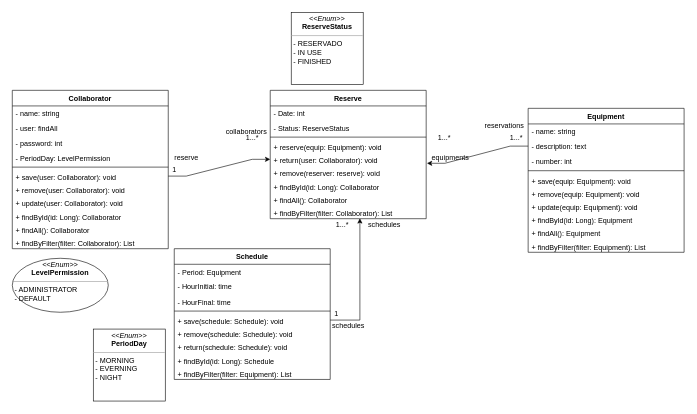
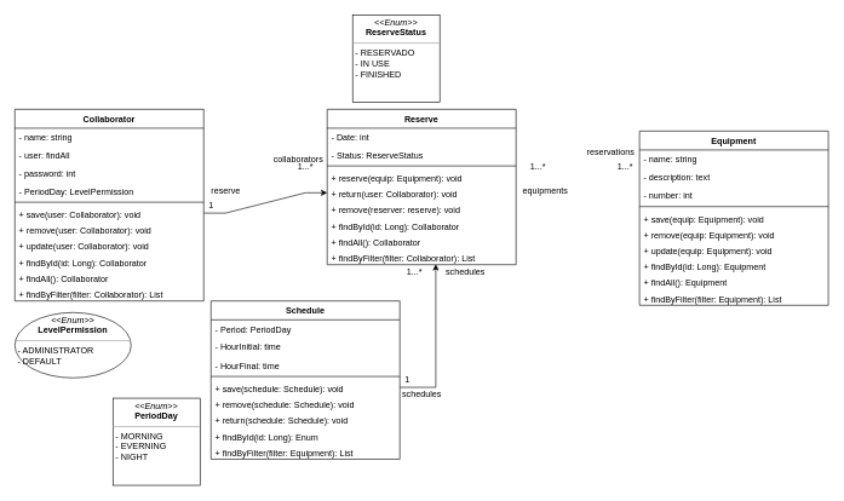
  <mxCell id="0" />
  <mxCell id="1" parent="0" />
  <mxCell id="2" value="Equipment" style="swimlane;fontStyle=1;align=center;verticalAlign=top;childLayout=stackLayout;horizontal=1;startSize=26;horizontalStack=0;resizeParent=1;resizeParentMax=0;resizeLast=0;collapsible=1;marginBottom=0;" parent="1" vertex="1"><mxGeometry x="880" y="180" width="260" height="240" as="geometry" /></mxCell>
  <mxCell id="3" value="- name: string" style="text;strokeColor=none;fillColor=none;align=left;verticalAlign=top;spacingLeft=4;spacingRight=4;overflow=hidden;rotatable=0;points=[[0,0.5],[1,0.5]];portConstraint=eastwest;" parent="2" vertex="1"><mxGeometry y="26" width="260" height="24" as="geometry" /></mxCell>
  <mxCell id="4" value="- description: text" style="text;strokeColor=none;fillColor=none;align=left;verticalAlign=top;spacingLeft=4;spacingRight=4;overflow=hidden;rotatable=0;points=[[0,0.5],[1,0.5]];portConstraint=eastwest;" parent="2" vertex="1"><mxGeometry y="50" width="260" height="26" as="geometry" /></mxCell>
  <mxCell id="5" value="- number: int" style="text;strokeColor=none;fillColor=none;align=left;verticalAlign=top;spacingLeft=4;spacingRight=4;overflow=hidden;rotatable=0;points=[[0,0.5],[1,0.5]];portConstraint=eastwest;" parent="2" vertex="1"><mxGeometry y="76" width="260" height="24" as="geometry" /></mxCell>
  <mxCell id="6" value="" style="line;strokeWidth=1;fillColor=none;align=left;verticalAlign=middle;spacingTop=-1;spacingLeft=3;spacingRight=3;rotatable=0;labelPosition=right;points=[];portConstraint=eastwest;" parent="2" vertex="1"><mxGeometry y="100" width="260" height="8" as="geometry" /></mxCell>
  <mxCell id="7" value="+ save(equip: Equipment): void" style="text;strokeColor=none;fillColor=none;align=left;verticalAlign=top;spacingLeft=4;spacingRight=4;overflow=hidden;rotatable=0;points=[[0,0.5],[1,0.5]];portConstraint=eastwest;" parent="2" vertex="1"><mxGeometry y="108" width="260" height="22" as="geometry" /></mxCell>
  <mxCell id="8" value="+ remove(equip: Equipment): void" style="text;strokeColor=none;fillColor=none;align=left;verticalAlign=top;spacingLeft=4;spacingRight=4;overflow=hidden;rotatable=0;points=[[0,0.5],[1,0.5]];portConstraint=eastwest;" parent="2" vertex="1"><mxGeometry y="130" width="260" height="22" as="geometry" /></mxCell>
  <mxCell id="9" value="+ update(equip: Equipment): void" style="text;strokeColor=none;fillColor=none;align=left;verticalAlign=top;spacingLeft=4;spacingRight=4;overflow=hidden;rotatable=0;points=[[0,0.5],[1,0.5]];portConstraint=eastwest;" parent="2" vertex="1"><mxGeometry y="152" width="260" height="22" as="geometry" /></mxCell>
  <mxCell id="10" value="+ findById(id: Long): Equipment" style="text;strokeColor=none;fillColor=none;align=left;verticalAlign=top;spacingLeft=4;spacingRight=4;overflow=hidden;rotatable=0;points=[[0,0.5],[1,0.5]];portConstraint=eastwest;" parent="2" vertex="1"><mxGeometry y="174" width="260" height="22" as="geometry" /></mxCell>
  <mxCell id="11" value="+ findAll(): Equipment" style="text;strokeColor=none;fillColor=none;align=left;verticalAlign=top;spacingLeft=4;spacingRight=4;overflow=hidden;rotatable=0;points=[[0,0.5],[1,0.5]];portConstraint=eastwest;" parent="2" vertex="1"><mxGeometry y="196" width="260" height="22" as="geometry" /></mxCell>
  <mxCell id="12" value="+ findByFilter(filter: Equipment): List" style="text;strokeColor=none;fillColor=none;align=left;verticalAlign=top;spacingLeft=4;spacingRight=4;overflow=hidden;rotatable=0;points=[[0,0.5],[1,0.5]];portConstraint=eastwest;" parent="2" vertex="1"><mxGeometry y="218" width="260" height="22" as="geometry" /></mxCell>
  <mxCell id="13" value="Collaborator" style="swimlane;fontStyle=1;align=center;verticalAlign=top;childLayout=stackLayout;horizontal=1;startSize=26;horizontalStack=0;resizeParent=1;resizeParentMax=0;resizeLast=0;collapsible=1;marginBottom=0;" parent="1" vertex="1"><mxGeometry x="20" y="150" width="260" height="264" as="geometry" /></mxCell>
  <mxCell id="14" value="- name: string" style="text;strokeColor=none;fillColor=none;align=left;verticalAlign=top;spacingLeft=4;spacingRight=4;overflow=hidden;rotatable=0;points=[[0,0.5],[1,0.5]];portConstraint=eastwest;" parent="13" vertex="1"><mxGeometry y="26" width="260" height="24" as="geometry" /></mxCell>
  <mxCell id="15" value="- user: findAll" style="text;strokeColor=none;fillColor=none;align=left;verticalAlign=top;spacingLeft=4;spacingRight=4;overflow=hidden;rotatable=0;points=[[0,0.5],[1,0.5]];portConstraint=eastwest;" parent="13" vertex="1"><mxGeometry y="50" width="260" height="26" as="geometry" /></mxCell>
  <mxCell id="16" value="- password: int" style="text;strokeColor=none;fillColor=none;align=left;verticalAlign=top;spacingLeft=4;spacingRight=4;overflow=hidden;rotatable=0;points=[[0,0.5],[1,0.5]];portConstraint=eastwest;" parent="13" vertex="1"><mxGeometry y="76" width="260" height="24" as="geometry" /></mxCell>
  <mxCell id="17" value="- PeriodDay: LevelPermission" style="text;strokeColor=none;fillColor=none;align=left;verticalAlign=top;spacingLeft=4;spacingRight=4;overflow=hidden;rotatable=0;points=[[0,0.5],[1,0.5]];portConstraint=eastwest;" parent="13" vertex="1"><mxGeometry y="100" width="260" height="24" as="geometry" /></mxCell>
  <mxCell id="18" value="" style="line;strokeWidth=1;fillColor=none;align=left;verticalAlign=middle;spacingTop=-1;spacingLeft=3;spacingRight=3;rotatable=0;labelPosition=right;points=[];portConstraint=eastwest;" parent="13" vertex="1"><mxGeometry y="124" width="260" height="8" as="geometry" /></mxCell>
  <mxCell id="19" value="+ save(user: Collaborator): void" style="text;strokeColor=none;fillColor=none;align=left;verticalAlign=top;spacingLeft=4;spacingRight=4;overflow=hidden;rotatable=0;points=[[0,0.5],[1,0.5]];portConstraint=eastwest;" parent="13" vertex="1"><mxGeometry y="132" width="260" height="22" as="geometry" /></mxCell>
  <mxCell id="20" value="+ remove(user: Collaborator): void" style="text;strokeColor=none;fillColor=none;align=left;verticalAlign=top;spacingLeft=4;spacingRight=4;overflow=hidden;rotatable=0;points=[[0,0.5],[1,0.5]];portConstraint=eastwest;" parent="13" vertex="1"><mxGeometry y="154" width="260" height="22" as="geometry" /></mxCell>
  <mxCell id="21" value="+ update(user: Collaborator): void" style="text;strokeColor=none;fillColor=none;align=left;verticalAlign=top;spacingLeft=4;spacingRight=4;overflow=hidden;rotatable=0;points=[[0,0.5],[1,0.5]];portConstraint=eastwest;" parent="13" vertex="1"><mxGeometry y="176" width="260" height="22" as="geometry" /></mxCell>
  <mxCell id="22" value="+ findById(id: Long): Collaborator" style="text;strokeColor=none;fillColor=none;align=left;verticalAlign=top;spacingLeft=4;spacingRight=4;overflow=hidden;rotatable=0;points=[[0,0.5],[1,0.5]];portConstraint=eastwest;" parent="13" vertex="1"><mxGeometry y="198" width="260" height="22" as="geometry" /></mxCell>
  <mxCell id="23" value="+ findAll(): Collaborator" style="text;strokeColor=none;fillColor=none;align=left;verticalAlign=top;spacingLeft=4;spacingRight=4;overflow=hidden;rotatable=0;points=[[0,0.5],[1,0.5]];portConstraint=eastwest;" parent="13" vertex="1"><mxGeometry y="220" width="260" height="22" as="geometry" /></mxCell>
  <mxCell id="24" value="+ findByFilter(filter: Collaborator): List" style="text;strokeColor=none;fillColor=none;align=left;verticalAlign=top;spacingLeft=4;spacingRight=4;overflow=hidden;rotatable=0;points=[[0,0.5],[1,0.5]];portConstraint=eastwest;" parent="13" vertex="1"><mxGeometry y="242" width="260" height="22" as="geometry" /></mxCell>
  <mxCell id="25" value="Schedule" style="swimlane;fontStyle=1;align=center;verticalAlign=top;childLayout=stackLayout;horizontal=1;startSize=26;horizontalStack=0;resizeParent=1;resizeParentMax=0;resizeLast=0;collapsible=1;marginBottom=0;" parent="1" vertex="1"><mxGeometry x="290" y="414" width="260" height="218" as="geometry" /></mxCell>
- <mxCell id="26" value="- Period: Equipment" style="text;strokeColor=none;fillColor=none;align=left;verticalAlign=top;spacingLeft=4;spacingRight=4;overflow=hidden;rotatable=0;points=[[0,0.5],[1,0.5]];portConstraint=eastwest;" parent="25" vertex="1"><mxGeometry y="26" width="260" height="24" as="geometry" /></mxCell>
+ <mxCell id="26" value="- Period: PeriodDay" style="text;strokeColor=none;fillColor=none;align=left;verticalAlign=top;spacingLeft=4;spacingRight=4;overflow=hidden;rotatable=0;points=[[0,0.5],[1,0.5]];portConstraint=eastwest;" parent="25" vertex="1"><mxGeometry y="26" width="260" height="24" as="geometry" /></mxCell>
  <mxCell id="27" value="- HourInitial: time" style="text;strokeColor=none;fillColor=none;align=left;verticalAlign=top;spacingLeft=4;spacingRight=4;overflow=hidden;rotatable=0;points=[[0,0.5],[1,0.5]];portConstraint=eastwest;" parent="25" vertex="1"><mxGeometry y="50" width="260" height="26" as="geometry" /></mxCell>
  <mxCell id="28" value="- HourFinal: time" style="text;strokeColor=none;fillColor=none;align=left;verticalAlign=top;spacingLeft=4;spacingRight=4;overflow=hidden;rotatable=0;points=[[0,0.5],[1,0.5]];portConstraint=eastwest;" parent="25" vertex="1"><mxGeometry y="76" width="260" height="24" as="geometry" /></mxCell>
  <mxCell id="29" value="" style="line;strokeWidth=1;fillColor=none;align=left;verticalAlign=middle;spacingTop=-1;spacingLeft=3;spacingRight=3;rotatable=0;labelPosition=right;points=[];portConstraint=eastwest;" parent="25" vertex="1"><mxGeometry y="100" width="260" height="8" as="geometry" /></mxCell>
  <mxCell id="30" value="+ save(schedule: Schedule): void" style="text;strokeColor=none;fillColor=none;align=left;verticalAlign=top;spacingLeft=4;spacingRight=4;overflow=hidden;rotatable=0;points=[[0,0.5],[1,0.5]];portConstraint=eastwest;" parent="25" vertex="1"><mxGeometry y="108" width="260" height="22" as="geometry" /></mxCell>
  <mxCell id="31" value="+ remove(schedule: Schedule): void" style="text;strokeColor=none;fillColor=none;align=left;verticalAlign=top;spacingLeft=4;spacingRight=4;overflow=hidden;rotatable=0;points=[[0,0.5],[1,0.5]];portConstraint=eastwest;" parent="25" vertex="1"><mxGeometry y="130" width="260" height="22" as="geometry" /></mxCell>
  <mxCell id="32" value="+ return(schedule: Schedule): void" style="text;strokeColor=none;fillColor=none;align=left;verticalAlign=top;spacingLeft=4;spacingRight=4;overflow=hidden;rotatable=0;points=[[0,0.5],[1,0.5]];portConstraint=eastwest;" parent="25" vertex="1"><mxGeometry y="152" width="260" height="22" as="geometry" /></mxCell>
- <mxCell id="33" value="+ findById(id: Long): Schedule" style="text;strokeColor=none;fillColor=none;align=left;verticalAlign=top;spacingLeft=4;spacingRight=4;overflow=hidden;rotatable=0;points=[[0,0.5],[1,0.5]];portConstraint=eastwest;" parent="25" vertex="1"><mxGeometry y="174" width="260" height="22" as="geometry" /></mxCell>
+ <mxCell id="33" value="+ findById(id: Long): Enum" style="text;strokeColor=none;fillColor=none;align=left;verticalAlign=top;spacingLeft=4;spacingRight=4;overflow=hidden;rotatable=0;points=[[0,0.5],[1,0.5]];portConstraint=eastwest;" parent="25" vertex="1"><mxGeometry y="174" width="260" height="22" as="geometry" /></mxCell>
  <mxCell id="34" value="+ findByFilter(filter: Equipment): List" style="text;strokeColor=none;fillColor=none;align=left;verticalAlign=top;spacingLeft=4;spacingRight=4;overflow=hidden;rotatable=0;points=[[0,0.5],[1,0.5]];portConstraint=eastwest;" parent="25" vertex="1"><mxGeometry y="196" width="260" height="22" as="geometry" /></mxCell>
  <mxCell id="35" value="Reserve" style="swimlane;fontStyle=1;align=center;verticalAlign=top;childLayout=stackLayout;horizontal=1;startSize=26;horizontalStack=0;resizeParent=1;resizeParentMax=0;resizeLast=0;collapsible=1;marginBottom=0;" parent="1" vertex="1"><mxGeometry x="450" y="150" width="260" height="214" as="geometry" /></mxCell>
  <mxCell id="36" value="- Date: int" style="text;strokeColor=none;fillColor=none;align=left;verticalAlign=top;spacingLeft=4;spacingRight=4;overflow=hidden;rotatable=0;points=[[0,0.5],[1,0.5]];portConstraint=eastwest;" parent="35" vertex="1"><mxGeometry y="26" width="260" height="24" as="geometry" /></mxCell>
  <mxCell id="37" value="- Status: ReserveStatus" style="text;strokeColor=none;fillColor=none;align=left;verticalAlign=top;spacingLeft=4;spacingRight=4;overflow=hidden;rotatable=0;points=[[0,0.5],[1,0.5]];portConstraint=eastwest;" vertex="1" parent="35"><mxGeometry y="50" width="260" height="24" as="geometry" /></mxCell>
  <mxCell id="38" value="" style="line;strokeWidth=1;fillColor=none;align=left;verticalAlign=middle;spacingTop=-1;spacingLeft=3;spacingRight=3;rotatable=0;labelPosition=right;points=[];portConstraint=eastwest;" parent="35" vertex="1"><mxGeometry y="74" width="260" height="8" as="geometry" /></mxCell>
  <mxCell id="39" value="+ reserve(equip: Equipment): void" style="text;strokeColor=none;fillColor=none;align=left;verticalAlign=top;spacingLeft=4;spacingRight=4;overflow=hidden;rotatable=0;points=[[0,0.5],[1,0.5]];portConstraint=eastwest;" parent="35" vertex="1"><mxGeometry y="82" width="260" height="22" as="geometry" /></mxCell>
  <mxCell id="40" value="+ return(user: Collaborator): void" style="text;strokeColor=none;fillColor=none;align=left;verticalAlign=top;spacingLeft=4;spacingRight=4;overflow=hidden;rotatable=0;points=[[0,0.5],[1,0.5]];portConstraint=eastwest;" parent="35" vertex="1"><mxGeometry y="104" width="260" height="22" as="geometry" /></mxCell>
  <mxCell id="41" value="+ remove(reserver: reserve): void" style="text;strokeColor=none;fillColor=none;align=left;verticalAlign=top;spacingLeft=4;spacingRight=4;overflow=hidden;rotatable=0;points=[[0,0.5],[1,0.5]];portConstraint=eastwest;" parent="35" vertex="1"><mxGeometry y="126" width="260" height="22" as="geometry" /></mxCell>
  <mxCell id="42" value="+ findById(id: Long): Collaborator" style="text;strokeColor=none;fillColor=none;align=left;verticalAlign=top;spacingLeft=4;spacingRight=4;overflow=hidden;rotatable=0;points=[[0,0.5],[1,0.5]];portConstraint=eastwest;" parent="35" vertex="1"><mxGeometry y="148" width="260" height="22" as="geometry" /></mxCell>
  <mxCell id="43" value="+ findAll(): Collaborator" style="text;strokeColor=none;fillColor=none;align=left;verticalAlign=top;spacingLeft=4;spacingRight=4;overflow=hidden;rotatable=0;points=[[0,0.5],[1,0.5]];portConstraint=eastwest;" parent="35" vertex="1"><mxGeometry y="170" width="260" height="22" as="geometry" /></mxCell>
  <mxCell id="44" value="+ findByFilter(filter: Collaborator): List" style="text;strokeColor=none;fillColor=none;align=left;verticalAlign=top;spacingLeft=4;spacingRight=4;overflow=hidden;rotatable=0;points=[[0,0.5],[1,0.5]];portConstraint=eastwest;" parent="35" vertex="1"><mxGeometry y="192" width="260" height="22" as="geometry" /></mxCell>
  <mxCell id="45" value="&lt;p style=&quot;margin: 0px ; margin-top: 4px ; text-align: center&quot;&gt;&lt;i&gt;&amp;lt;&amp;lt;Enum&amp;gt;&amp;gt;&lt;/i&gt;&lt;br&gt;&lt;b&gt;PeriodDay&lt;/b&gt;&lt;/p&gt;&lt;hr size=&quot;1&quot;&gt;&lt;p style=&quot;margin: 0px ; margin-left: 4px&quot;&gt;&lt;font style=&quot;font-size: 12px&quot;&gt;- MORNING&lt;/font&gt;&lt;/p&gt;&lt;p style=&quot;margin: 0px ; margin-left: 4px&quot;&gt;&lt;font style=&quot;font-size: 12px&quot;&gt;- EVERNING&lt;/font&gt;&lt;/p&gt;&lt;p style=&quot;margin: 0px ; margin-left: 4px&quot;&gt;&lt;font style=&quot;font-size: 12px&quot;&gt;- NIGHT&lt;/font&gt;&lt;/p&gt;&lt;p style=&quot;margin: 0px ; margin-left: 4px&quot;&gt;&lt;br&gt;&lt;/p&gt;" style="verticalAlign=top;align=left;overflow=fill;fontSize=12;fontFamily=Helvetica;html=1;" parent="1" vertex="1"><mxGeometry x="155" y="548" width="120" height="120" as="geometry" /></mxCell>
  <mxCell id="46" value="&lt;p style=&quot;margin: 0px ; margin-top: 4px ; text-align: center&quot;&gt;&lt;i&gt;&amp;lt;&amp;lt;Enum&amp;gt;&amp;gt;&lt;/i&gt;&lt;br&gt;&lt;b&gt;LevelPermission&lt;/b&gt;&lt;/p&gt;&lt;hr size=&quot;1&quot;&gt;&lt;p style=&quot;margin: 0px ; margin-left: 4px&quot;&gt;&lt;font style=&quot;font-size: 12px&quot;&gt;- ADMINISTRATOR&lt;/font&gt;&lt;/p&gt;&lt;p style=&quot;margin: 0px ; margin-left: 4px&quot;&gt;&lt;font style=&quot;font-size: 12px&quot;&gt;- DEFAULT&lt;/font&gt;&lt;/p&gt;&lt;p style=&quot;margin: 0px ; margin-left: 4px&quot;&gt;&lt;br&gt;&lt;/p&gt;" style="ellipse;verticalAlign=top;align=left;overflow=fill;fontSize=12;fontFamily=Helvetica;html=1;" parent="1" vertex="1"><mxGeometry x="20" y="430" width="160" height="90" as="geometry" /></mxCell>
  <mxCell id="47" style="edgeStyle=entityRelationEdgeStyle;rounded=0;orthogonalLoop=1;jettySize=auto;html=1;exitX=1;exitY=0.5;exitDx=0;exitDy=0;entryX=0;entryY=0.5;entryDx=0;entryDy=0;" parent="1" source="19" target="40" edge="1"><mxGeometry relative="1" as="geometry" /></mxCell>
- <mxCell id="48" style="edgeStyle=entityRelationEdgeStyle;rounded=0;orthogonalLoop=1;jettySize=auto;html=1;exitX=0;exitY=0.5;exitDx=0;exitDy=0;entryX=1.005;entryY=-0.198;entryDx=0;entryDy=0;entryPerimeter=0;" parent="1" source="4" target="41" edge="1"><mxGeometry relative="1" as="geometry" /></mxCell>
  <mxCell id="49" style="edgeStyle=orthogonalEdgeStyle;rounded=0;orthogonalLoop=1;jettySize=auto;html=1;exitX=1;exitY=0.5;exitDx=0;exitDy=0;entryX=0.575;entryY=0.973;entryDx=0;entryDy=0;entryPerimeter=0;" parent="1" source="30" target="44" edge="1"><mxGeometry relative="1" as="geometry" /></mxCell>
  <mxCell id="50" value="1...*" style="text;html=1;resizable=0;autosize=1;align=center;verticalAlign=middle;points=[];fillColor=none;strokeColor=none;rounded=0;" parent="1" vertex="1"><mxGeometry x="400" y="220" width="40" height="20" as="geometry" /></mxCell>
  <mxCell id="51" value="1" style="text;html=1;resizable=0;autosize=1;align=center;verticalAlign=middle;points=[];fillColor=none;strokeColor=none;rounded=0;" parent="1" vertex="1"><mxGeometry x="280" y="272" width="20" height="20" as="geometry" /></mxCell>
  <mxCell id="52" value="1...*" style="text;html=1;resizable=0;autosize=1;align=center;verticalAlign=middle;points=[];fillColor=none;strokeColor=none;rounded=0;" parent="1" vertex="1"><mxGeometry x="720" y="220" width="40" height="20" as="geometry" /></mxCell>
  <mxCell id="53" value="1...*" style="text;html=1;resizable=0;autosize=1;align=center;verticalAlign=middle;points=[];fillColor=none;strokeColor=none;rounded=0;" parent="1" vertex="1"><mxGeometry x="840" y="220" width="40" height="20" as="geometry" /></mxCell>
  <mxCell id="54" value="1...*" style="text;html=1;resizable=0;autosize=1;align=center;verticalAlign=middle;points=[];fillColor=none;strokeColor=none;rounded=0;" parent="1" vertex="1"><mxGeometry x="550" y="364" width="40" height="20" as="geometry" /></mxCell>
  <mxCell id="55" value="1" style="text;html=1;resizable=0;autosize=1;align=center;verticalAlign=middle;points=[];fillColor=none;strokeColor=none;rounded=0;" parent="1" vertex="1"><mxGeometry x="550" y="513" width="20" height="20" as="geometry" /></mxCell>
  <mxCell id="56" value="collaborators" style="text;html=1;resizable=0;autosize=1;align=center;verticalAlign=middle;points=[];fillColor=none;strokeColor=none;rounded=0;" parent="1" vertex="1"><mxGeometry x="370" y="210" width="80" height="20" as="geometry" /></mxCell>
  <mxCell id="57" value="equipments" style="text;html=1;resizable=0;autosize=1;align=center;verticalAlign=middle;points=[];fillColor=none;strokeColor=none;rounded=0;" parent="1" vertex="1"><mxGeometry x="710" y="252" width="80" height="20" as="geometry" /></mxCell>
  <mxCell id="58" value="reservations" style="text;html=1;resizable=0;autosize=1;align=center;verticalAlign=middle;points=[];fillColor=none;strokeColor=none;rounded=0;" parent="1" vertex="1"><mxGeometry x="800" y="200" width="80" height="20" as="geometry" /></mxCell>
  <mxCell id="59" value="reserve" style="text;html=1;resizable=0;autosize=1;align=center;verticalAlign=middle;points=[];fillColor=none;strokeColor=none;rounded=0;" parent="1" vertex="1"><mxGeometry x="280" y="252" width="60" height="20" as="geometry" /></mxCell>
  <mxCell id="60" value="schedules" style="text;html=1;resizable=0;autosize=1;align=center;verticalAlign=middle;points=[];fillColor=none;strokeColor=none;rounded=0;" parent="1" vertex="1"><mxGeometry x="605" y="364" width="70" height="20" as="geometry" /></mxCell>
  <mxCell id="61" value="schedules" style="text;html=1;resizable=0;autosize=1;align=center;verticalAlign=middle;points=[];fillColor=none;strokeColor=none;rounded=0;" parent="1" vertex="1"><mxGeometry x="545" y="533" width="70" height="20" as="geometry" /></mxCell>
  <mxCell id="62" value="&lt;p style=&quot;margin: 0px ; margin-top: 4px ; text-align: center&quot;&gt;&lt;i&gt;&amp;lt;&amp;lt;Enum&amp;gt;&amp;gt;&lt;/i&gt;&lt;br&gt;&lt;b&gt;ReserveStatus&lt;/b&gt;&lt;/p&gt;&lt;hr size=&quot;1&quot;&gt;&lt;p style=&quot;margin: 0px ; margin-left: 4px&quot;&gt;&lt;font style=&quot;font-size: 12px&quot;&gt;- RESERVADO&lt;/font&gt;&lt;/p&gt;&lt;p style=&quot;margin: 0px ; margin-left: 4px&quot;&gt;&lt;font style=&quot;font-size: 12px&quot;&gt;- IN USE&lt;/font&gt;&lt;/p&gt;&lt;p style=&quot;margin: 0px ; margin-left: 4px&quot;&gt;&lt;font style=&quot;font-size: 12px&quot;&gt;- FINISHED&lt;/font&gt;&lt;/p&gt;&lt;p style=&quot;margin: 0px ; margin-left: 4px&quot;&gt;&lt;br&gt;&lt;/p&gt;" style="verticalAlign=top;align=left;overflow=fill;fontSize=12;fontFamily=Helvetica;html=1;" vertex="1" parent="1"><mxGeometry x="485" y="20" width="120" height="120" as="geometry" /></mxCell>
